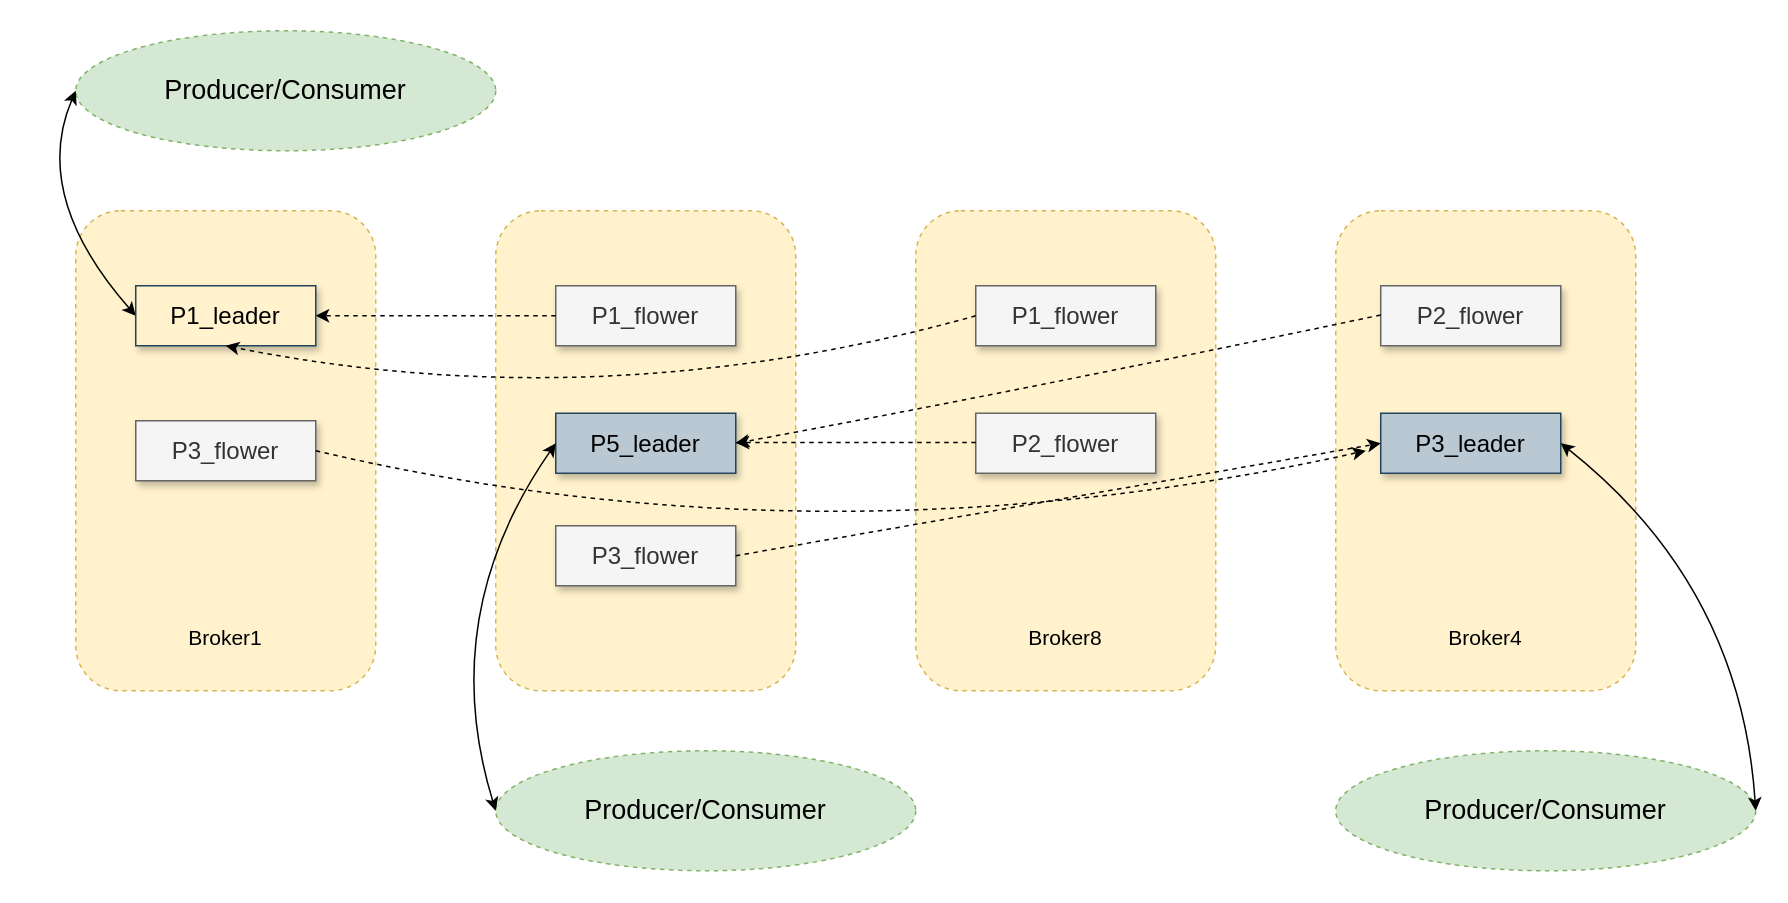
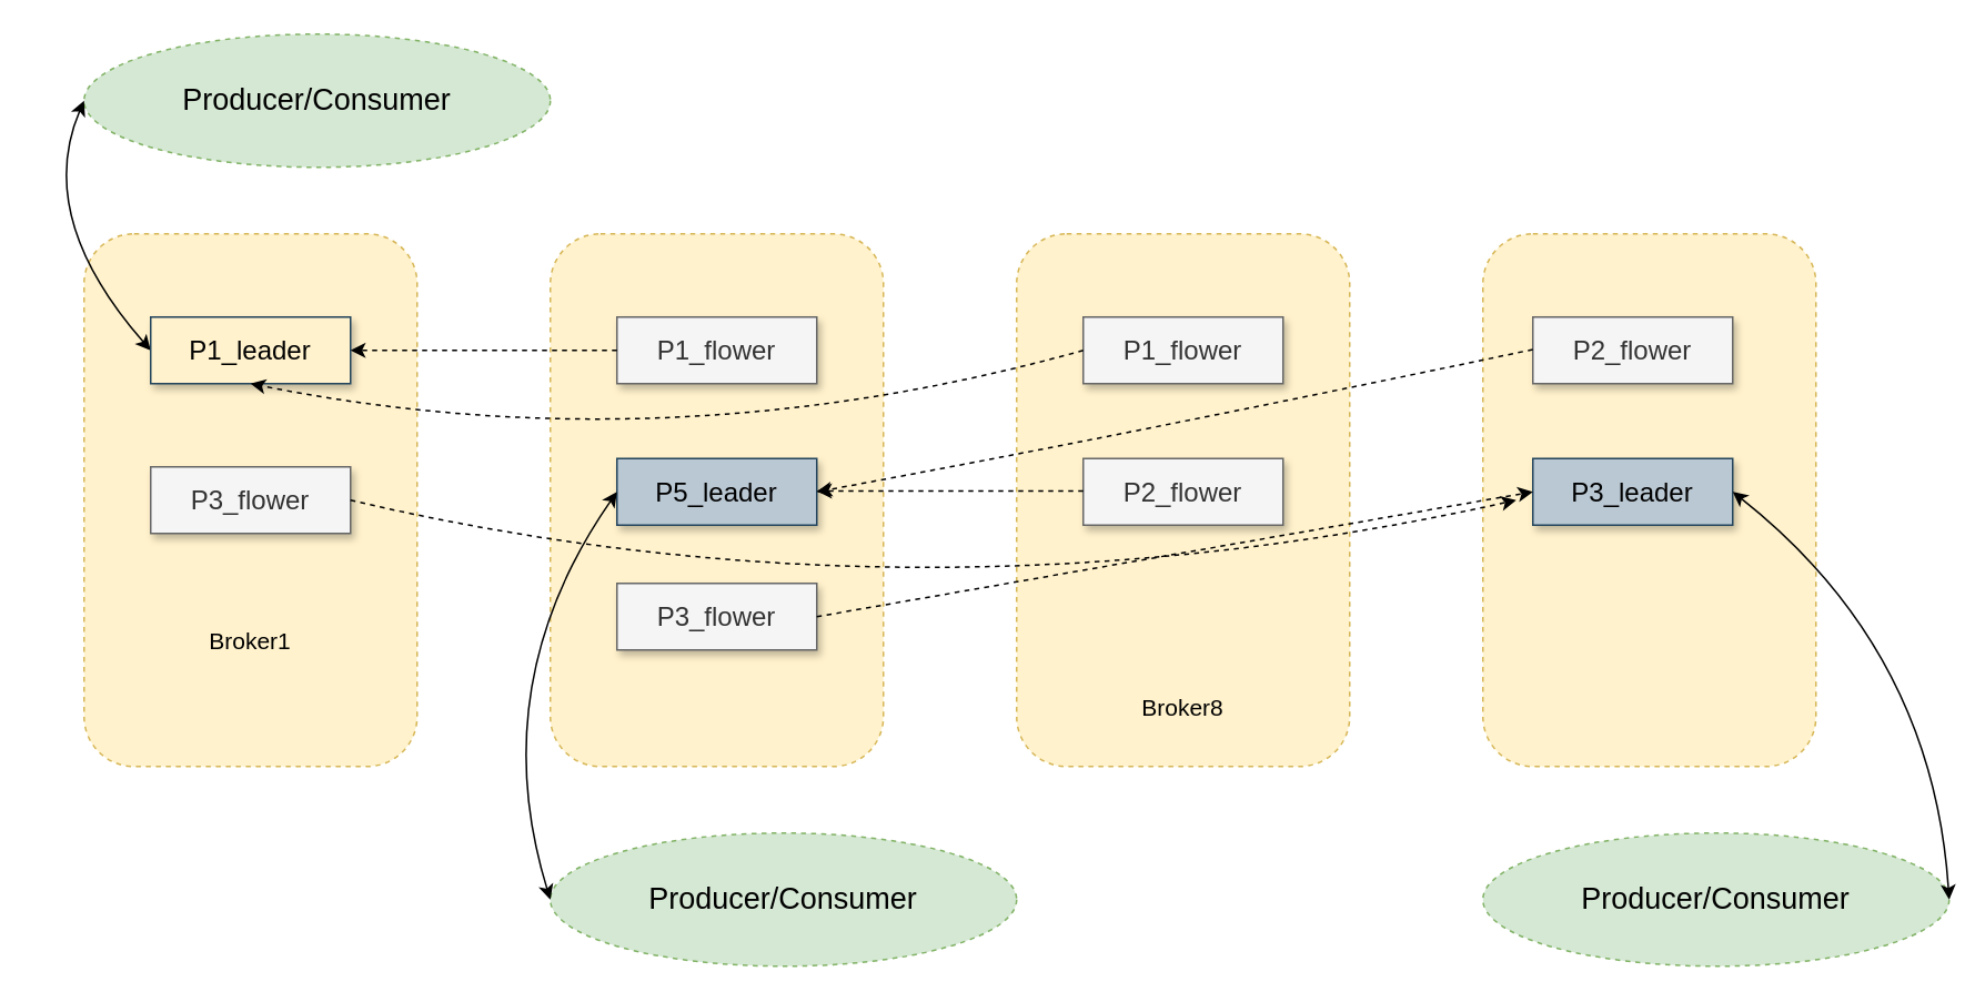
  <mxCell id="0" />
  <mxCell id="1" parent="0" />
  <mxCell id="2" value="" style="rounded=1;whiteSpace=wrap;html=1;dashed=1;fillColor=#fff2cc;strokeColor=#d6b656;" vertex="1" parent="1"><mxGeometry x="50" y="140" width="200" height="320" as="geometry" /></mxCell>
- <mxCell id="3" value="&lt;font style=&quot;font-size: 14px&quot;&gt;Broker1&lt;/font&gt;" style="text;html=1;strokeColor=none;fillColor=none;align=center;verticalAlign=middle;whiteSpace=wrap;rounded=0;dashed=1;" vertex="1" parent="1"><mxGeometry x="120" y="410" width="60" height="30" as="geometry" /></mxCell>
+ <mxCell id="3" value="&lt;font style=&quot;font-size: 14px&quot;&gt;Broker1&lt;/font&gt;" style="text;html=1;strokeColor=none;fillColor=none;align=center;verticalAlign=middle;whiteSpace=wrap;rounded=0;dashed=1;" vertex="1" parent="1"><mxGeometry x="120" y="370" width="60" height="30" as="geometry" /></mxCell>
  <mxCell id="4" value="" style="rounded=1;whiteSpace=wrap;html=1;dashed=1;fillColor=#fff2cc;strokeColor=#d6b656;" vertex="1" parent="1"><mxGeometry x="610" y="140" width="200" height="320" as="geometry" /></mxCell>
  <mxCell id="5" value="" style="rounded=1;whiteSpace=wrap;html=1;dashed=1;fillColor=#fff2cc;strokeColor=#d6b656;" vertex="1" parent="1"><mxGeometry x="330" y="140" width="200" height="320" as="geometry" /></mxCell>
  <mxCell id="6" value="" style="rounded=1;whiteSpace=wrap;html=1;dashed=1;fillColor=#fff2cc;strokeColor=#d6b656;" vertex="1" parent="1"><mxGeometry x="890" y="140" width="200" height="320" as="geometry" /></mxCell>
- <mxCell id="7" value="&lt;font style=&quot;font-size: 14px&quot;&gt;Broker4&lt;/font&gt;" style="text;html=1;strokeColor=none;fillColor=none;align=center;verticalAlign=middle;whiteSpace=wrap;rounded=0;dashed=1;" vertex="1" parent="1"><mxGeometry x="960" y="410" width="60" height="30" as="geometry" /></mxCell>
  <mxCell id="8" value="&lt;font style=&quot;font-size: 14px&quot;&gt;Broker8&lt;/font&gt;" style="text;html=1;strokeColor=none;fillColor=none;align=center;verticalAlign=middle;whiteSpace=wrap;rounded=0;dashed=1;" vertex="1" parent="1"><mxGeometry x="680" y="410" width="60" height="30" as="geometry" /></mxCell>
  <mxCell id="9" value="&lt;font style=&quot;font-size: 18px&quot;&gt;Producer/Consumer&lt;/font&gt;" style="ellipse;whiteSpace=wrap;html=1;dashed=1;fillColor=#d5e8d4;strokeColor=#82b366;" vertex="1" parent="1"><mxGeometry x="50" y="20" width="280" height="80" as="geometry" /></mxCell>
  <mxCell id="10" value="" style="endArrow=classic;startArrow=classic;html=1;entryX=0;entryY=0.5;entryDx=0;entryDy=0;exitX=0;exitY=0.5;exitDx=0;exitDy=0;curved=1;" edge="1" parent="1" source="11" target="9"><mxGeometry width="50" height="50" relative="1" as="geometry"><mxPoint x="30" y="120" as="sourcePoint" /><mxPoint x="40" y="40" as="targetPoint" /><Array as="points"><mxPoint x="20" y="130" /></Array></mxGeometry></mxCell>
  <mxCell id="11" value="&lt;font style=&quot;font-size: 16px&quot;&gt;P1_leader&lt;/font&gt;" style="rounded=0;whiteSpace=wrap;html=1;fillColor=#fff2cc;strokeColor=#23445d;shadow=1;" vertex="1" parent="1"><mxGeometry x="90" y="190" width="120" height="40" as="geometry" /></mxCell>
  <mxCell id="12" value="&lt;font style=&quot;font-size: 16px&quot;&gt;P5_leader&lt;/font&gt;" style="rounded=0;whiteSpace=wrap;html=1;fillColor=#bac8d3;strokeColor=#23445d;shadow=1;" vertex="1" parent="1"><mxGeometry x="370" y="275" width="120" height="40" as="geometry" /></mxCell>
  <mxCell id="13" value="&lt;font style=&quot;font-size: 16px&quot;&gt;P3_leader&lt;/font&gt;" style="rounded=0;whiteSpace=wrap;html=1;fillColor=#bac8d3;strokeColor=#23445d;shadow=1;" vertex="1" parent="1"><mxGeometry x="920" y="275" width="120" height="40" as="geometry" /></mxCell>
  <mxCell id="14" value="&lt;font style=&quot;font-size: 16px&quot;&gt;P3_flower&lt;br&gt;&lt;/font&gt;" style="rounded=0;whiteSpace=wrap;html=1;fillColor=#f5f5f5;strokeColor=#666666;shadow=1;fontColor=#333333;" vertex="1" parent="1"><mxGeometry x="90" y="280" width="120" height="40" as="geometry" /></mxCell>
  <mxCell id="15" value="&lt;font style=&quot;font-size: 16px&quot;&gt;P1_flower&lt;br&gt;&lt;/font&gt;" style="rounded=0;whiteSpace=wrap;html=1;fillColor=#f5f5f5;strokeColor=#666666;shadow=1;fontColor=#333333;" vertex="1" parent="1"><mxGeometry x="370" y="190" width="120" height="40" as="geometry" /></mxCell>
  <mxCell id="16" value="&lt;font style=&quot;font-size: 16px&quot;&gt;P1_flower&lt;br&gt;&lt;/font&gt;" style="rounded=0;whiteSpace=wrap;html=1;fillColor=#f5f5f5;strokeColor=#666666;shadow=1;fontColor=#333333;" vertex="1" parent="1"><mxGeometry x="650" y="190" width="120" height="40" as="geometry" /></mxCell>
  <mxCell id="17" value="&lt;font style=&quot;font-size: 16px&quot;&gt;P2_flower&lt;br&gt;&lt;/font&gt;" style="rounded=0;whiteSpace=wrap;html=1;fillColor=#f5f5f5;strokeColor=#666666;shadow=1;fontColor=#333333;" vertex="1" parent="1"><mxGeometry x="920" y="190" width="120" height="40" as="geometry" /></mxCell>
  <mxCell id="18" value="&lt;font style=&quot;font-size: 16px&quot;&gt;P2_flower&lt;br&gt;&lt;/font&gt;" style="rounded=0;whiteSpace=wrap;html=1;fillColor=#f5f5f5;strokeColor=#666666;shadow=1;fontColor=#333333;" vertex="1" parent="1"><mxGeometry x="650" y="275" width="120" height="40" as="geometry" /></mxCell>
  <mxCell id="19" value="&lt;font style=&quot;font-size: 16px&quot;&gt;P3_flower&lt;br&gt;&lt;/font&gt;" style="rounded=0;whiteSpace=wrap;html=1;fillColor=#f5f5f5;strokeColor=#666666;shadow=1;fontColor=#333333;" vertex="1" parent="1"><mxGeometry x="370" y="350" width="120" height="40" as="geometry" /></mxCell>
  <mxCell id="20" value="&lt;font style=&quot;font-size: 18px&quot;&gt;Producer/Consumer&lt;/font&gt;" style="ellipse;whiteSpace=wrap;html=1;dashed=1;fillColor=#d5e8d4;strokeColor=#82b366;" vertex="1" parent="1"><mxGeometry x="890" y="500" width="280" height="80" as="geometry" /></mxCell>
  <mxCell id="21" value="&lt;font style=&quot;font-size: 18px&quot;&gt;Producer/Consumer&lt;/font&gt;" style="ellipse;whiteSpace=wrap;html=1;dashed=1;fillColor=#d5e8d4;strokeColor=#82b366;" vertex="1" parent="1"><mxGeometry x="330" y="500" width="280" height="80" as="geometry" /></mxCell>
  <mxCell id="22" value="" style="endArrow=classic;startArrow=classic;html=1;exitX=0;exitY=0.5;exitDx=0;exitDy=0;entryX=0;entryY=0.5;entryDx=0;entryDy=0;curved=1;" edge="1" parent="1" source="21" target="12"><mxGeometry width="50" height="50" relative="1" as="geometry"><mxPoint x="260" y="530" as="sourcePoint" /><mxPoint x="310" y="480" as="targetPoint" /><Array as="points"><mxPoint x="290" y="410" /></Array></mxGeometry></mxCell>
  <mxCell id="23" value="" style="endArrow=classic;startArrow=classic;html=1;exitX=1;exitY=0.5;exitDx=0;exitDy=0;entryX=1;entryY=0.5;entryDx=0;entryDy=0;curved=1;" edge="1" parent="1" source="20" target="13"><mxGeometry width="50" height="50" relative="1" as="geometry"><mxPoint x="1190" y="390" as="sourcePoint" /><mxPoint x="1240" y="340" as="targetPoint" /><Array as="points"><mxPoint x="1160" y="390" /></Array></mxGeometry></mxCell>
  <mxCell id="24" value="" style="endArrow=classic;html=1;entryX=1;entryY=0.5;entryDx=0;entryDy=0;exitX=0;exitY=0.5;exitDx=0;exitDy=0;dashed=1;" edge="1" parent="1" source="15" target="11"><mxGeometry width="50" height="50" relative="1" as="geometry"><mxPoint x="405" y="140" as="sourcePoint" /><mxPoint x="455" y="90" as="targetPoint" /></mxGeometry></mxCell>
  <mxCell id="25" value="" style="endArrow=classic;html=1;entryX=1;entryY=0.5;entryDx=0;entryDy=0;exitX=0;exitY=0.5;exitDx=0;exitDy=0;dashed=1;" edge="1" parent="1"><mxGeometry width="50" height="50" relative="1" as="geometry"><mxPoint x="650" y="294.5" as="sourcePoint" /><mxPoint x="490" y="294.5" as="targetPoint" /></mxGeometry></mxCell>
  <mxCell id="26" value="" style="endArrow=classic;html=1;entryX=1;entryY=0.5;entryDx=0;entryDy=0;exitX=0;exitY=0.5;exitDx=0;exitDy=0;dashed=1;curved=1;" edge="1" parent="1" target="12"><mxGeometry width="50" height="50" relative="1" as="geometry"><mxPoint x="920" y="209.5" as="sourcePoint" /><mxPoint x="760" y="209.5" as="targetPoint" /><Array as="points"><mxPoint x="680" y="260" /></Array></mxGeometry></mxCell>
  <mxCell id="27" value="" style="endArrow=classic;html=1;entryX=0.5;entryY=1;entryDx=0;entryDy=0;exitX=0;exitY=0.5;exitDx=0;exitDy=0;dashed=1;curved=1;" edge="1" parent="1" source="16" target="11"><mxGeometry width="50" height="50" relative="1" as="geometry"><mxPoint x="650" y="209.5" as="sourcePoint" /><mxPoint x="490" y="209.5" as="targetPoint" /><Array as="points"><mxPoint x="400" y="280" /></Array></mxGeometry></mxCell>
  <mxCell id="28" value="" style="endArrow=classic;html=1;dashed=1;exitX=1;exitY=0.5;exitDx=0;exitDy=0;entryX=0;entryY=0.5;entryDx=0;entryDy=0;" edge="1" parent="1" source="19" target="13"><mxGeometry width="50" height="50" relative="1" as="geometry"><mxPoint x="590" y="380" as="sourcePoint" /><mxPoint x="640" y="330" as="targetPoint" /></mxGeometry></mxCell>
  <mxCell id="29" value="" style="endArrow=classic;html=1;dashed=1;exitX=1;exitY=0.5;exitDx=0;exitDy=0;curved=1;" edge="1" parent="1" source="14"><mxGeometry width="50" height="50" relative="1" as="geometry"><mxPoint x="210" y="380" as="sourcePoint" /><mxPoint x="910" y="300" as="targetPoint" /><Array as="points"><mxPoint x="550" y="380" /></Array></mxGeometry></mxCell>
